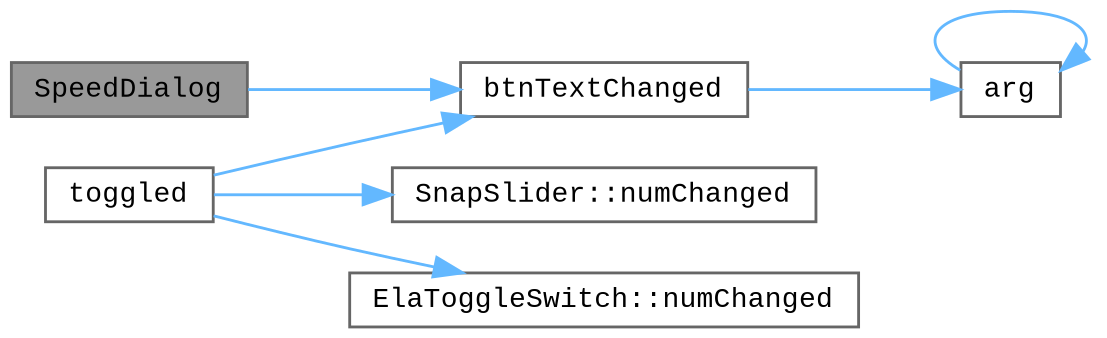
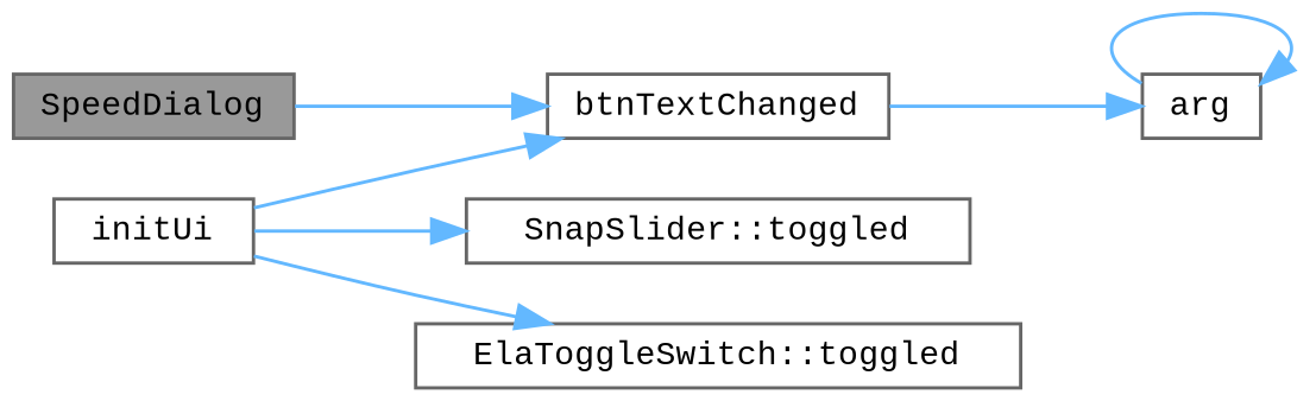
  digraph {
    fontname="Liberation Mono"
    rankdir=LR
    node [color=grey40 fillcolor=white fontname="Liberation Mono" fontsize=10 shape=box style=filled]
    edge [color=steelblue1 fontname="Liberation Mono" fontsize=10 labelfontname=Helvetica labelfontsize=10 style=solid]
    n1 [color=gray40 fillcolor=grey60 fontcolor=black height=0.2 label=SpeedDialog width=0.4]
    n2 [height=0.2 label=btnTextChanged width=0.4]
-   n3 [height=0.2 label=toggled width=0.4]
-   n4 [height=0.2 label="SnapSlider::numChanged" width=0.4]
-   n5 [height=0.2 label="ElaToggleSwitch::numChanged" width=0.4]
+   n3 [height=0.2 label=initUi width=0.4]
+   n4 [height=0.2 label="SnapSlider::toggled" width=0.4]
+   n5 [height=0.2 label="ElaToggleSwitch::toggled" width=0.4]
    n6 [height=0.2 label=arg width=0.4]
    n1 -> n2
    n2 -> n6
    n3 -> n2
    n3 -> n4
    n3 -> n5
    n6 -> n6
  }
